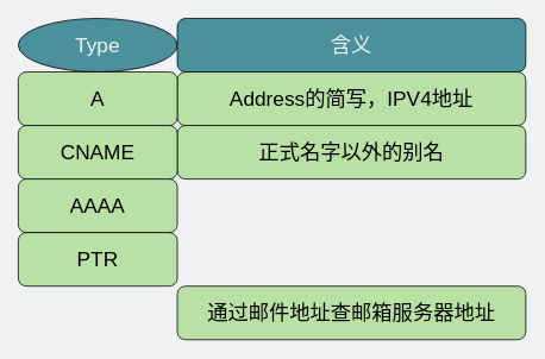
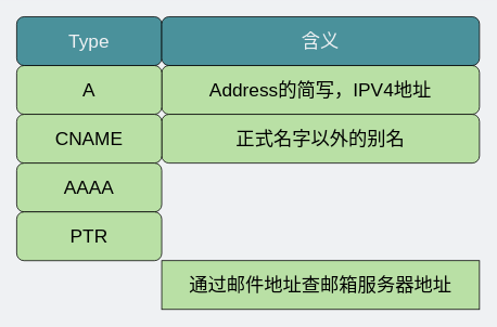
  <mxCell id="0" />
  <mxCell id="1" parent="0" />
  <mxCell id="2" value="Address的简写，IPV4地址" style="rounded=1;whiteSpace=wrap;html=1;fontSize=23;fillColor=#B9E0A5;" parent="1" vertex="1"><mxGeometry x="198" y="80" width="390" height="60" as="geometry" /></mxCell>
  <mxCell id="3" value="A" style="rounded=1;whiteSpace=wrap;html=1;fontSize=23;fillColor=#B9E0A5;" parent="1" vertex="1"><mxGeometry x="20" y="80" width="178" height="60" as="geometry" /></mxCell>
- <mxCell id="4" value="&lt;font color=&quot;#eff1f3&quot;&gt;Type&lt;/font&gt;" style="ellipse;whiteSpace=wrap;html=1;fontSize=23;fillColor=#4A919B;" vertex="1" parent="1"><mxGeometry x="20" y="20" width="178" height="60" as="geometry" /></mxCell>
+ <mxCell id="4" value="&lt;font color=&quot;#eff1f3&quot;&gt;Type&lt;/font&gt;" style="rounded=1;whiteSpace=wrap;html=1;fontSize=23;fillColor=#4A919B;" vertex="1" parent="1"><mxGeometry x="20" y="20" width="178" height="60" as="geometry" /></mxCell>
  <mxCell id="5" value="&lt;font color=&quot;#eff1f3&quot;&gt;含义&lt;/font&gt;" style="rounded=1;whiteSpace=wrap;html=1;fontSize=23;fillColor=#4A919B;" vertex="1" parent="1"><mxGeometry x="198" y="20" width="390" height="60" as="geometry" /></mxCell>
  <mxCell id="6" value="正式名字以外的别名" style="rounded=1;whiteSpace=wrap;html=1;fontSize=23;fillColor=#B9E0A5;" vertex="1" parent="1"><mxGeometry x="198" y="140" width="390" height="60" as="geometry" /></mxCell>
  <mxCell id="7" value="CNAME" style="rounded=1;whiteSpace=wrap;html=1;fontSize=23;fillColor=#B9E0A5;" vertex="1" parent="1"><mxGeometry x="20" y="140" width="178" height="60" as="geometry" /></mxCell>
  <mxCell id="8" value="AAAA" style="rounded=1;whiteSpace=wrap;html=1;fontSize=23;fillColor=#B9E0A5;" vertex="1" parent="1"><mxGeometry x="20" y="200" width="178" height="60" as="geometry" /></mxCell>
  <mxCell id="9" value="PTR" style="rounded=1;whiteSpace=wrap;html=1;fontSize=23;fillColor=#B9E0A5;" vertex="1" parent="1"><mxGeometry x="20" y="260" width="178" height="60" as="geometry" /></mxCell>
- <mxCell id="10" value="通过邮件地址查邮箱服务器地址" style="rounded=1;whiteSpace=wrap;html=1;fontSize=23;fillColor=#B9E0A5;" vertex="1" parent="1"><mxGeometry x="198" y="320" width="390" height="60" as="geometry" /></mxCell>
+ <mxCell id="10" value="通过邮件地址查邮箱服务器地址" style="whiteSpace=wrap;html=1;fontSize=23;fillColor=#B9E0A5;rounded=0;" vertex="1" parent="1"><mxGeometry x="198" y="320" width="390" height="60" as="geometry" /></mxCell>
